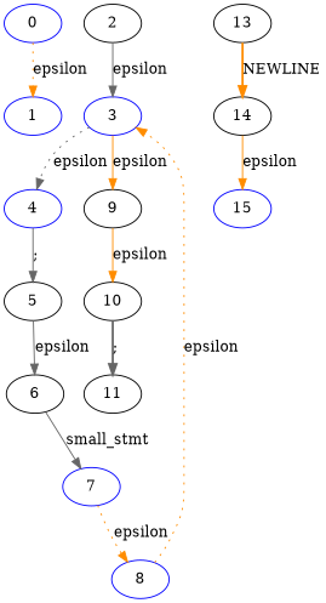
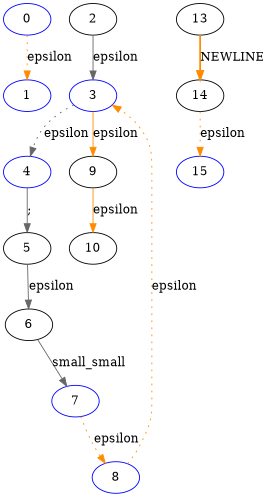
  digraph {
    node [color=black]
    edge [color=darkorange style=solid]
    0 [color=blue]
    1 [color=blue]
    3 [color=blue]
    2
    4 [color=blue]
    9
    5
    10
    6
    7 [color=blue]
    8 [color=blue]
-   11
    13
    14
    15 [color=blue]
    0 -> 1 [label=epsilon style=dotted]
    3 -> 4 [color=gray40 label=epsilon style=dotted]
    3 -> 9 [label=epsilon]
    2 -> 3 [color=gray40 label=epsilon]
    4 -> 5 [color=gray40 label=";"]
    9 -> 10 [label=epsilon]
    5 -> 6 [color=gray40 label=epsilon]
-   10 -> 11 [color=gray40 label=";" style=bold]
-   6 -> 7 [color=gray40 label=small_stmt]
+   6 -> 7 [color=gray40 label=small_small]
    7 -> 8 [label=epsilon style=dotted]
    8 -> 3 [label=epsilon style=dotted]
    13 -> 14 [label=NEWLINE style=bold]
-   14 -> 15 [label=epsilon]
+   14 -> 15 [label=epsilon style=dotted]
  }
